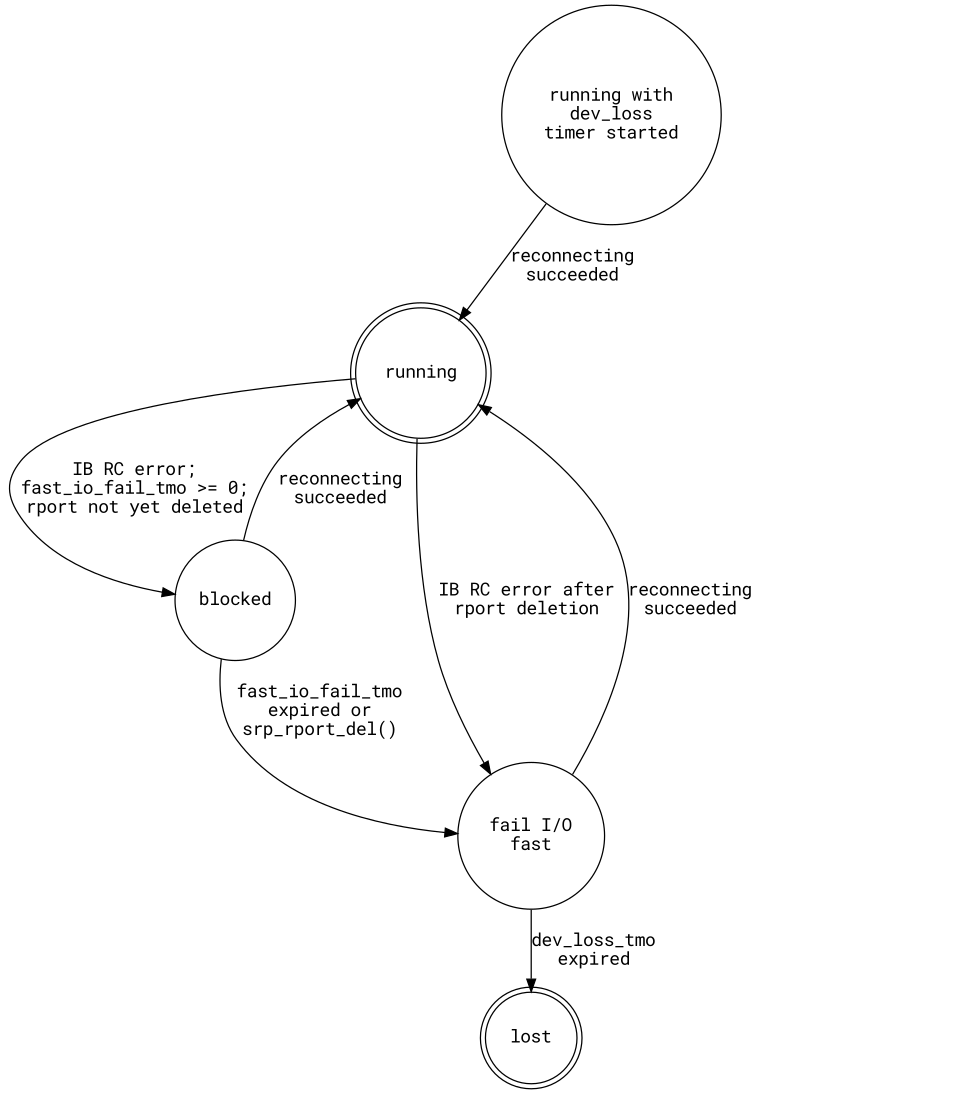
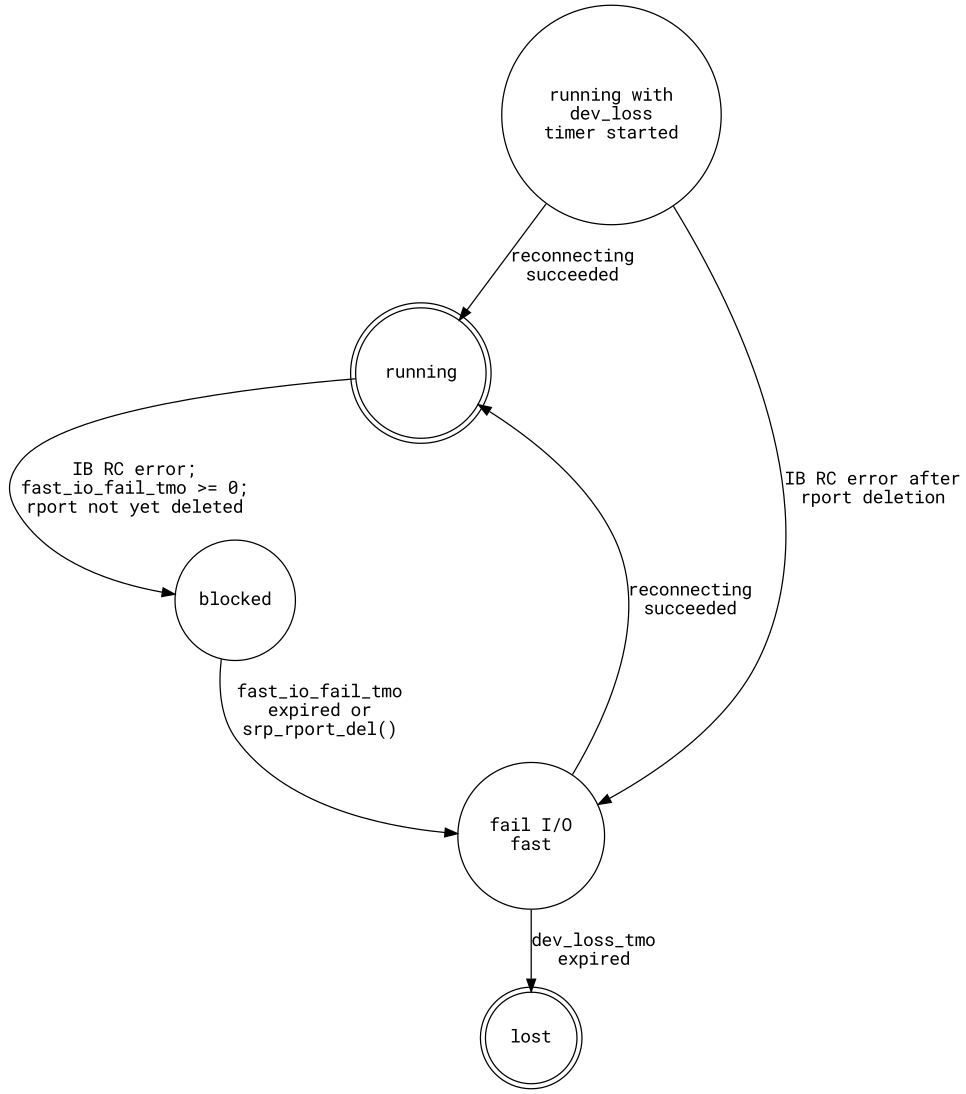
  digraph {
    fontname="Roboto Mono"
    node [fontname="Roboto Mono" shape=circle]
    edge [fontname="Roboto Mono"]
    running [shape=doublecircle]
    blocked
    n3 [label="fail I/O\nfast"]
    n4 [label="running with\ndev_loss\ntimer started"]
    lost [shape=doublecircle]
    running -> blocked [label="IB RC error;\nfast_io_fail_tmo >= 0;\nrport not yet deleted"]
-   running -> n3 [label="IB RC error after\nrport deletion"]
-   blocked -> running [label="reconnecting\nsucceeded"]
+   n4 -> n3 [label="IB RC error after\nrport deletion"]
    blocked -> n3 [label="fast_io_fail_tmo\nexpired or\nsrp_rport_del()"]
    n3 -> running [label="reconnecting\nsucceeded"]
    n3 -> lost [label="dev_loss_tmo\nexpired"]
    n4 -> running [label="reconnecting\nsucceeded"]
  }
